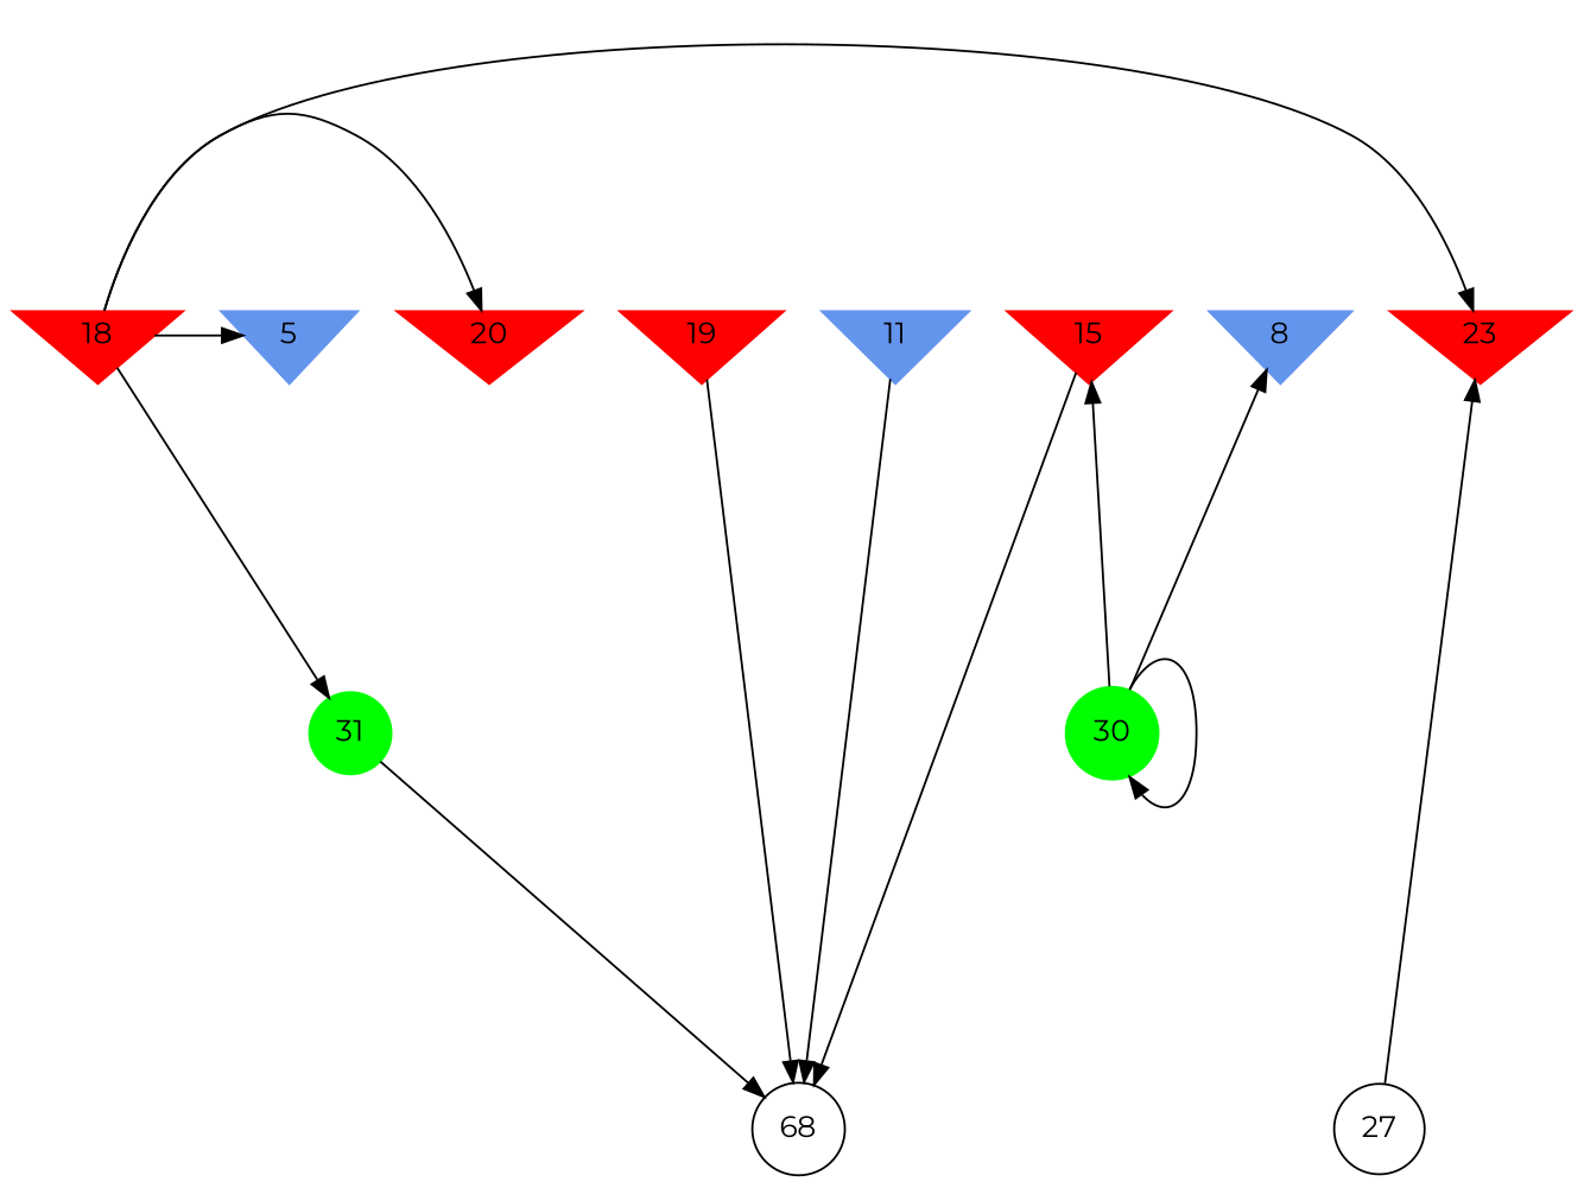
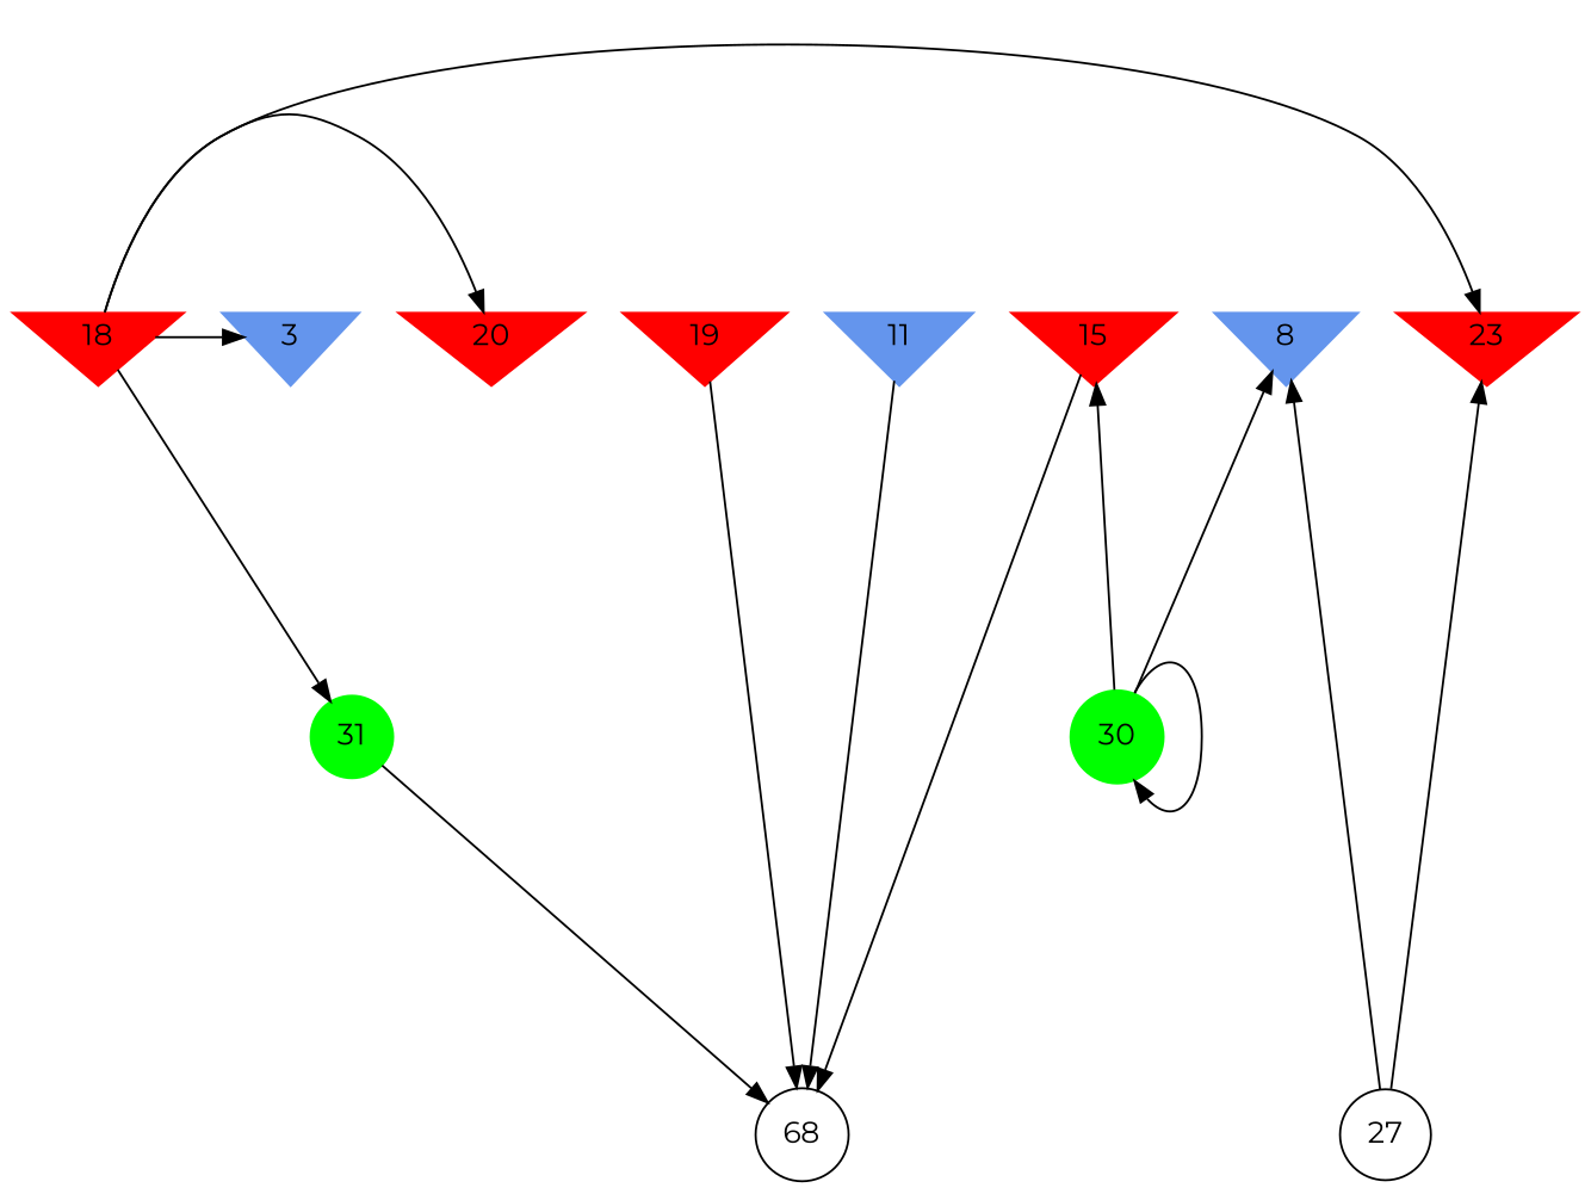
  digraph {
    fontname=Montserrat
    ranksep=2.0
    node [color=red fontname=Montserrat shape=invtriangle style=filled]
    edge [fontname=Montserrat]
-   3 [color=cornflowerblue label=5]
+   3 [color=cornflowerblue]
    8 [color=cornflowerblue]
    n3 [color=cornflowerblue label=11]
    15
    18
    19
    20
    23
    27 [color=black shape=circle style=""]
    n10 [color=black label=68 shape=circle style=""]
    30 [color=green shape=circle]
    31 [color=green shape=circle]
    subgraph sub_1 {
      rank=same
      3
      8
      n3
      15
      18
      19
      20
      23
    }
    subgraph sub_2 {
      rank=same
      27
      n10
    }
    subgraph sub_3 {
      rank=same
      30
      31
    }
    n3 -> n10
    15 -> n10
    18 -> 3
    18 -> 20
    18 -> 23
    18 -> 31
    19 -> n10
+   27 -> 8
    27 -> 23
    30 -> 8
    30 -> 15
    30 -> 30
    31 -> n10
  }
